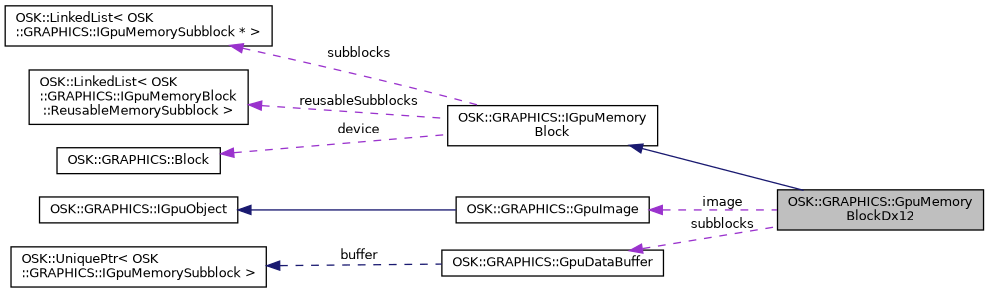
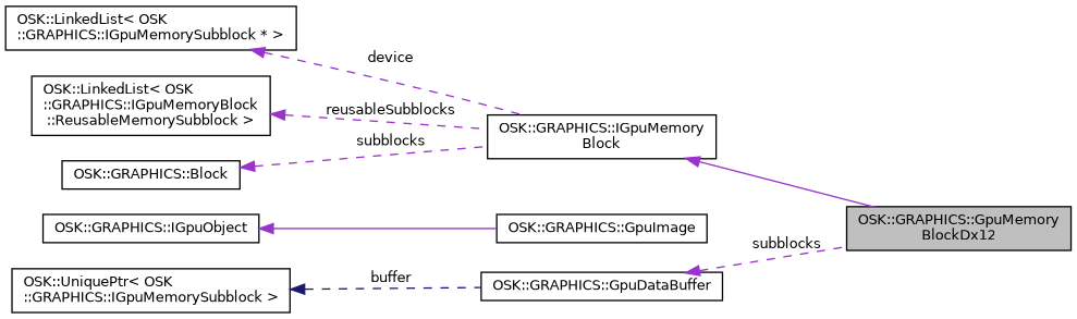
  digraph {
    rankdir=LR
    node [color=black fillcolor=white fontname=Helvetica fontsize=10 shape=record style=filled]
    edge [color=darkorchid3 dir=back fontname=Helvetica fontsize=10 labelfontname=Helvetica labelfontsize=10 style=dashed]
    n1 [fillcolor=grey75 fontcolor=black height=0.2 label="OSK::GRAPHICS::GpuMemory\lBlockDx12" width=0.4]
    n2 [height=0.2 label="OSK::GRAPHICS::IGpuMemory\lBlock" width=0.4]
    n3 [height=0.2 label="OSK::LinkedList\< OSK\l::GRAPHICS::IGpuMemorySubblock * \>" width=0.4]
    n4 [height=0.2 label="OSK::LinkedList\< OSK\l::GRAPHICS::IGpuMemoryBlock\l::ReusableMemorySubblock \>" width=0.4]
    n5 [height=0.2 label="OSK::GRAPHICS::Block" width=0.4]
    n6 [height=0.2 label="OSK::GRAPHICS::GpuImage" width=0.4]
    n7 [height=0.2 label="OSK::GRAPHICS::IGpuObject" width=0.4]
    n8 [height=0.2 label="OSK::GRAPHICS::GpuDataBuffer" width=0.4]
    n9 [height=0.2 label="OSK::UniquePtr\< OSK\l::GRAPHICS::IGpuMemorySubblock \>" width=0.4]
-   n2 -> n1 [color=midnightblue style=solid]
-   n3 -> n2 [label=" subblocks"]
+   n2 -> n1 [style=solid]
+   n3 -> n2 [label=" device"]
    n4 -> n2 [label=" reusableSubblocks"]
-   n5 -> n2 [label=" device"]
-   n6 -> n1 [label=" image"]
-   n7 -> n6 [color=midnightblue style=solid]
+   n5 -> n2 [label=" subblocks"]
+   n7 -> n6 [style=solid]
    n8 -> n1 [label=" subblocks"]
    n9 -> n8 [color=midnightblue label=" buffer"]
  }
